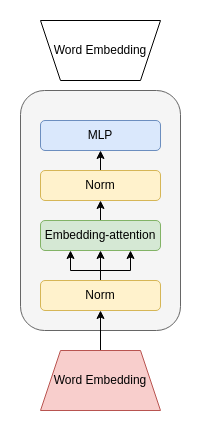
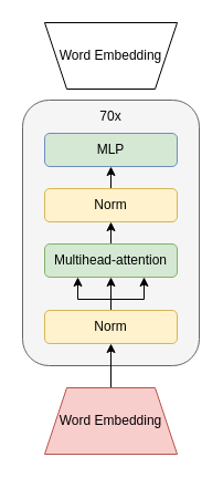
  <mxCell id="0" />
  <mxCell id="1" parent="0" />
  <mxCell id="2" value="" style="rounded=1;whiteSpace=wrap;html=1;fillColor=#f5f5f5;fontColor=#333333;strokeColor=#666666;" vertex="1" parent="1"><mxGeometry x="20" y="90" width="160" height="240" as="geometry" /></mxCell>
- <mxCell id="3" value="MLP" style="rounded=1;whiteSpace=wrap;html=1;fillColor=#dae8fc;strokeColor=#6c8ebf;" vertex="1" parent="1"><mxGeometry x="40" y="120" width="120" height="30" as="geometry" /></mxCell>
+ <mxCell id="3" value="MLP" style="rounded=1;whiteSpace=wrap;html=1;fillColor=#d5e8d4;strokeColor=#6c8ebf;" vertex="1" parent="1"><mxGeometry x="40" y="120" width="120" height="30" as="geometry" /></mxCell>
  <mxCell id="4" style="edgeStyle=orthogonalEdgeStyle;rounded=0;orthogonalLoop=1;jettySize=auto;html=1;exitX=0.5;exitY=0;exitDx=0;exitDy=0;entryX=0.5;entryY=1;entryDx=0;entryDy=0;" edge="1" parent="1" source="5" target="3"><mxGeometry relative="1" as="geometry" /></mxCell>
  <mxCell id="5" value="Norm" style="rounded=1;whiteSpace=wrap;html=1;fillColor=#fff2cc;strokeColor=#d6b656;" vertex="1" parent="1"><mxGeometry x="40" y="170" width="120" height="30" as="geometry" /></mxCell>
  <mxCell id="6" style="edgeStyle=orthogonalEdgeStyle;rounded=0;orthogonalLoop=1;jettySize=auto;html=1;exitX=0.5;exitY=0;exitDx=0;exitDy=0;entryX=0.5;entryY=1;entryDx=0;entryDy=0;" edge="1" parent="1" source="7" target="5"><mxGeometry relative="1" as="geometry" /></mxCell>
- <mxCell id="7" value="Embedding-attention" style="rounded=1;whiteSpace=wrap;html=1;fillColor=#d5e8d4;strokeColor=#82b366;" vertex="1" parent="1"><mxGeometry x="40" y="220" width="120" height="30" as="geometry" /></mxCell>
+ <mxCell id="7" value="Multihead-attention" style="rounded=1;whiteSpace=wrap;html=1;fillColor=#d5e8d4;strokeColor=#82b366;" vertex="1" parent="1"><mxGeometry x="40" y="220" width="120" height="30" as="geometry" /></mxCell>
  <mxCell id="8" style="edgeStyle=orthogonalEdgeStyle;rounded=0;orthogonalLoop=1;jettySize=auto;html=1;exitX=0.5;exitY=0;exitDx=0;exitDy=0;entryX=0.5;entryY=1;entryDx=0;entryDy=0;" edge="1" parent="1" source="11" target="7"><mxGeometry relative="1" as="geometry" /></mxCell>
  <mxCell id="9" style="edgeStyle=orthogonalEdgeStyle;rounded=0;orthogonalLoop=1;jettySize=auto;html=1;exitX=0.5;exitY=0;exitDx=0;exitDy=0;entryX=0.25;entryY=1;entryDx=0;entryDy=0;" edge="1" parent="1" source="11" target="7"><mxGeometry relative="1" as="geometry"><Array as="points"><mxPoint x="100" y="270" /><mxPoint x="70" y="270" /></Array></mxGeometry></mxCell>
  <mxCell id="10" style="edgeStyle=orthogonalEdgeStyle;rounded=0;orthogonalLoop=1;jettySize=auto;html=1;exitX=0.5;exitY=0;exitDx=0;exitDy=0;entryX=0.75;entryY=1;entryDx=0;entryDy=0;" edge="1" parent="1" source="11" target="7"><mxGeometry relative="1" as="geometry"><Array as="points"><mxPoint x="100" y="270" /><mxPoint x="130" y="270" /></Array></mxGeometry></mxCell>
  <mxCell id="11" value="Norm" style="rounded=1;whiteSpace=wrap;html=1;fillColor=#fff2cc;strokeColor=#d6b656;" vertex="1" parent="1"><mxGeometry x="40" y="280" width="120" height="30" as="geometry" /></mxCell>
  <mxCell id="12" style="edgeStyle=orthogonalEdgeStyle;rounded=0;orthogonalLoop=1;jettySize=auto;html=1;exitX=0.5;exitY=0;exitDx=0;exitDy=0;entryX=0.5;entryY=1;entryDx=0;entryDy=0;" edge="1" parent="1" source="13" target="11"><mxGeometry relative="1" as="geometry" /></mxCell>
  <mxCell id="13" value="Word Embedding" style="shape=trapezoid;perimeter=trapezoidPerimeter;whiteSpace=wrap;html=1;fixedSize=1;fillColor=#f8cecc;strokeColor=#b85450;" vertex="1" parent="1"><mxGeometry x="40" y="350" width="120" height="60" as="geometry" /></mxCell>
+ <mxCell id="14" value="70x" style="text;html=1;strokeColor=none;fillColor=none;align=center;verticalAlign=middle;whiteSpace=wrap;rounded=0;" vertex="1" parent="1"><mxGeometry x="70" y="90" width="60" height="30" as="geometry" /></mxCell>
  <mxCell id="15" value="" style="shape=trapezoid;perimeter=trapezoidPerimeter;whiteSpace=wrap;html=1;fixedSize=1;rotation=-180;" vertex="1" parent="1"><mxGeometry x="40" y="20" width="120" height="60" as="geometry" /></mxCell>
  <mxCell id="16" value="Word Embedding" style="text;html=1;strokeColor=none;fillColor=none;align=center;verticalAlign=middle;whiteSpace=wrap;rounded=0;" vertex="1" parent="1"><mxGeometry x="50" y="35" width="100" height="30" as="geometry" /></mxCell>
